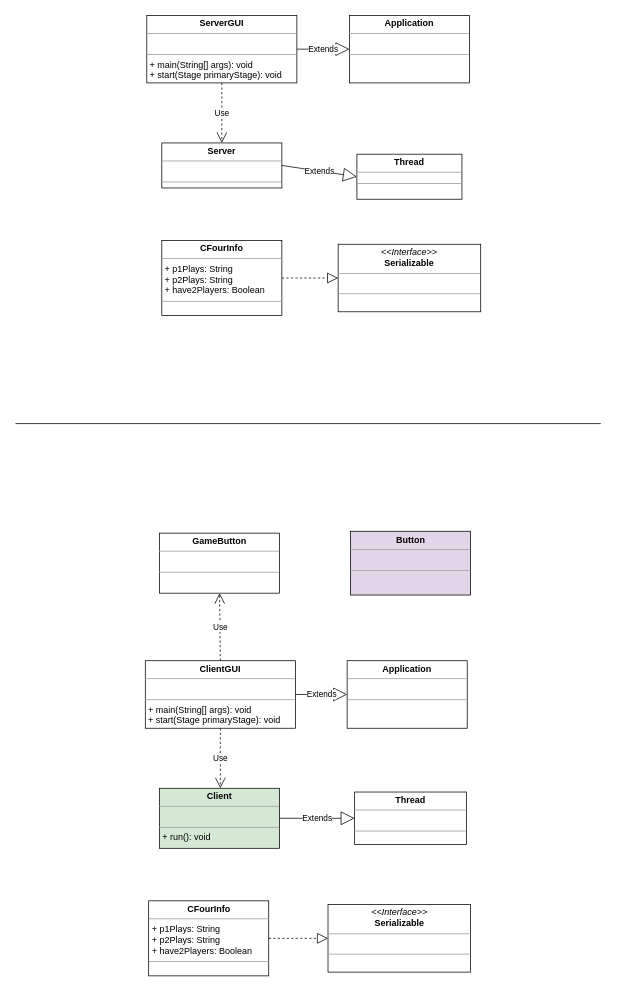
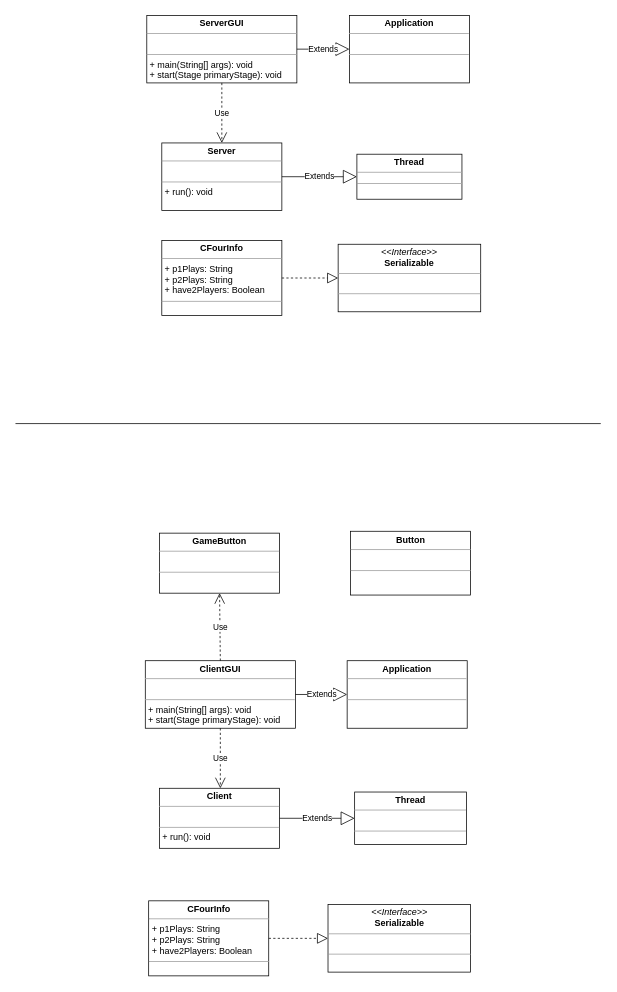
  <mxCell id="0" />
  <mxCell id="1" parent="0" />
  <mxCell id="2" value="&lt;p style=&quot;margin:0px;margin-top:4px;text-align:center;&quot;&gt;&lt;b&gt;ServerGUI&lt;/b&gt;&lt;/p&gt;&lt;hr size=&quot;1&quot;&gt;&lt;p style=&quot;margin:0px;margin-left:4px;&quot;&gt;&lt;br&gt;&lt;/p&gt;&lt;hr size=&quot;1&quot;&gt;&lt;p style=&quot;margin:0px;margin-left:4px;&quot;&gt;+&amp;nbsp;main(String[] args): void&lt;/p&gt;&lt;p style=&quot;margin:0px;margin-left:4px;&quot;&gt;+&amp;nbsp;start(Stage primaryStage): void&lt;/p&gt;" style="verticalAlign=top;align=left;overflow=fill;fontSize=12;fontFamily=Helvetica;html=1;" vertex="1" parent="1"><mxGeometry x="195" y="20" width="200" height="90" as="geometry" /></mxCell>
  <mxCell id="3" value="&lt;p style=&quot;margin:0px;margin-top:4px;text-align:center;&quot;&gt;&lt;b&gt;Application&lt;/b&gt;&lt;/p&gt;&lt;hr size=&quot;1&quot;&gt;&lt;p style=&quot;margin:0px;margin-left:4px;&quot;&gt;&lt;br&gt;&lt;/p&gt;&lt;hr size=&quot;1&quot;&gt;&lt;p style=&quot;margin:0px;margin-left:4px;&quot;&gt;&lt;br&gt;&lt;/p&gt;" style="verticalAlign=top;align=left;overflow=fill;fontSize=12;fontFamily=Helvetica;html=1;" vertex="1" parent="1"><mxGeometry x="465" y="20" width="160" height="90" as="geometry" /></mxCell>
  <mxCell id="4" value="Extends" style="endArrow=block;endSize=16;endFill=0;html=1;rounded=0;exitX=1;exitY=0.5;exitDx=0;exitDy=0;entryX=0;entryY=0.5;entryDx=0;entryDy=0;" edge="1" parent="1" source="2" target="3"><mxGeometry width="160" relative="1" as="geometry"><mxPoint x="435" y="420" as="sourcePoint" /><mxPoint x="595" y="420" as="targetPoint" /></mxGeometry></mxCell>
- <mxCell id="5" value="&lt;p style=&quot;margin:0px;margin-top:4px;text-align:center;&quot;&gt;&lt;b&gt;Server&lt;/b&gt;&lt;/p&gt;&lt;hr size=&quot;1&quot;&gt;&lt;p style=&quot;margin:0px;margin-left:4px;&quot;&gt;&lt;br&gt;&lt;/p&gt;&lt;hr size=&quot;1&quot;&gt;&lt;p style=&quot;margin:0px;margin-left:4px;&quot;&gt;+ run(): void&lt;/p&gt;" style="verticalAlign=top;align=left;overflow=fill;fontSize=12;fontFamily=Helvetica;html=1;" vertex="1" parent="1"><mxGeometry x="215" y="190" width="160" height="60" as="geometry" /></mxCell>
+ <mxCell id="5" value="&lt;p style=&quot;margin:0px;margin-top:4px;text-align:center;&quot;&gt;&lt;b&gt;Server&lt;/b&gt;&lt;/p&gt;&lt;hr size=&quot;1&quot;&gt;&lt;p style=&quot;margin:0px;margin-left:4px;&quot;&gt;&lt;br&gt;&lt;/p&gt;&lt;hr size=&quot;1&quot;&gt;&lt;p style=&quot;margin:0px;margin-left:4px;&quot;&gt;+ run(): void&lt;/p&gt;" style="verticalAlign=top;align=left;overflow=fill;fontSize=12;fontFamily=Helvetica;html=1;" vertex="1" parent="1"><mxGeometry x="215" y="190" width="160" height="90" as="geometry" /></mxCell>
  <mxCell id="6" value="&lt;p style=&quot;margin:0px;margin-top:4px;text-align:center;&quot;&gt;&lt;b&gt;Thread&lt;/b&gt;&lt;/p&gt;&lt;hr size=&quot;1&quot;&gt;&lt;div style=&quot;height:2px;&quot;&gt;&lt;/div&gt;&lt;hr size=&quot;1&quot;&gt;&lt;div style=&quot;height:2px;&quot;&gt;&lt;/div&gt;" style="verticalAlign=top;align=left;overflow=fill;fontSize=12;fontFamily=Helvetica;html=1;" vertex="1" parent="1"><mxGeometry x="475" y="205" width="140" height="60" as="geometry" /></mxCell>
  <mxCell id="7" value="Extends" style="endArrow=block;endSize=16;endFill=0;html=1;rounded=0;exitX=1;exitY=0.5;exitDx=0;exitDy=0;entryX=0;entryY=0.5;entryDx=0;entryDy=0;" edge="1" parent="1" source="5" target="6"><mxGeometry width="160" relative="1" as="geometry"><mxPoint x="435" y="420" as="sourcePoint" /><mxPoint x="595" y="420" as="targetPoint" /></mxGeometry></mxCell>
  <mxCell id="8" value="Use" style="endArrow=open;endSize=12;dashed=1;html=1;rounded=0;exitX=0.5;exitY=1;exitDx=0;exitDy=0;entryX=0.5;entryY=0;entryDx=0;entryDy=0;" edge="1" parent="1" source="2" target="5"><mxGeometry width="160" relative="1" as="geometry"><mxPoint x="435" y="420" as="sourcePoint" /><mxPoint x="595" y="420" as="targetPoint" /></mxGeometry></mxCell>
  <mxCell id="9" value="&lt;p style=&quot;margin:0px;margin-top:4px;text-align:center;&quot;&gt;&lt;b&gt;CFourInfo&lt;/b&gt;&lt;/p&gt;&lt;hr size=&quot;1&quot;&gt;&lt;p style=&quot;margin:0px;margin-left:4px;&quot;&gt;+ p1Plays: String&lt;/p&gt;&lt;p style=&quot;margin:0px;margin-left:4px;&quot;&gt;+ p2Plays: String&lt;/p&gt;&lt;p style=&quot;margin:0px;margin-left:4px;&quot;&gt;+ have2Players: Boolean&lt;/p&gt;&lt;hr size=&quot;1&quot;&gt;&lt;p style=&quot;margin:0px;margin-left:4px;&quot;&gt;&lt;br&gt;&lt;/p&gt;" style="verticalAlign=top;align=left;overflow=fill;fontSize=12;fontFamily=Helvetica;html=1;" vertex="1" parent="1"><mxGeometry x="215" y="320" width="160" height="100" as="geometry" /></mxCell>
  <mxCell id="10" value="&lt;p style=&quot;margin:0px;margin-top:4px;text-align:center;&quot;&gt;&lt;i&gt;&amp;lt;&amp;lt;Interface&amp;gt;&amp;gt;&lt;/i&gt;&lt;br&gt;&lt;b&gt;Serializable&lt;/b&gt;&lt;/p&gt;&lt;hr size=&quot;1&quot;&gt;&lt;p style=&quot;margin:0px;margin-left:4px;&quot;&gt;&lt;br&gt;&lt;/p&gt;&lt;hr size=&quot;1&quot;&gt;&lt;p style=&quot;margin:0px;margin-left:4px;&quot;&gt;&lt;br&gt;&lt;/p&gt;" style="verticalAlign=top;align=left;overflow=fill;fontSize=12;fontFamily=Helvetica;html=1;" vertex="1" parent="1"><mxGeometry x="450" y="325" width="190" height="90" as="geometry" /></mxCell>
  <mxCell id="11" value="" style="endArrow=block;dashed=1;endFill=0;endSize=12;html=1;rounded=0;exitX=1;exitY=0.5;exitDx=0;exitDy=0;entryX=0;entryY=0.5;entryDx=0;entryDy=0;" edge="1" parent="1" source="9" target="10"><mxGeometry width="160" relative="1" as="geometry"><mxPoint x="276" y="400" as="sourcePoint" /><mxPoint x="436" y="400" as="targetPoint" /></mxGeometry></mxCell>
  <mxCell id="12" value="" style="line;strokeWidth=1;fillColor=none;align=left;verticalAlign=middle;spacingTop=-1;spacingLeft=3;spacingRight=3;rotatable=0;labelPosition=right;points=[];portConstraint=eastwest;strokeColor=inherit;" vertex="1" parent="1"><mxGeometry x="20" y="560" width="780" height="8" as="geometry" /></mxCell>
  <mxCell id="13" value="&lt;p style=&quot;margin:0px;margin-top:4px;text-align:center;&quot;&gt;&lt;b&gt;ClientGUI&lt;/b&gt;&lt;/p&gt;&lt;hr size=&quot;1&quot;&gt;&lt;p style=&quot;margin:0px;margin-left:4px;&quot;&gt;&lt;br&gt;&lt;/p&gt;&lt;hr size=&quot;1&quot;&gt;&lt;p style=&quot;margin:0px;margin-left:4px;&quot;&gt;+&amp;nbsp;&lt;span style=&quot;background-color: initial;&quot;&gt;main(String[] args): void&lt;/span&gt;&lt;/p&gt;&lt;p style=&quot;margin: 0px 0px 0px 4px;&quot;&gt;+&amp;nbsp;start(Stage primaryStage): void&lt;/p&gt;" style="verticalAlign=top;align=left;overflow=fill;fontSize=12;fontFamily=Helvetica;html=1;" vertex="1" parent="1"><mxGeometry x="193" y="880" width="200" height="90" as="geometry" /></mxCell>
  <mxCell id="14" value="&lt;p style=&quot;margin:0px;margin-top:4px;text-align:center;&quot;&gt;&lt;b&gt;Application&lt;/b&gt;&lt;/p&gt;&lt;hr size=&quot;1&quot;&gt;&lt;p style=&quot;margin:0px;margin-left:4px;&quot;&gt;&lt;br&gt;&lt;/p&gt;&lt;hr size=&quot;1&quot;&gt;&lt;p style=&quot;margin:0px;margin-left:4px;&quot;&gt;&lt;br&gt;&lt;/p&gt;" style="verticalAlign=top;align=left;overflow=fill;fontSize=12;fontFamily=Helvetica;html=1;" vertex="1" parent="1"><mxGeometry x="462" y="880" width="160" height="90" as="geometry" /></mxCell>
  <mxCell id="15" value="Extends" style="endArrow=block;endSize=16;endFill=0;html=1;rounded=0;exitX=1;exitY=0.5;exitDx=0;exitDy=0;entryX=0;entryY=0.5;entryDx=0;entryDy=0;" edge="1" parent="1" source="13" target="14"><mxGeometry width="160" relative="1" as="geometry"><mxPoint x="333" y="830" as="sourcePoint" /><mxPoint x="493" y="830" as="targetPoint" /></mxGeometry></mxCell>
- <mxCell id="16" value="&lt;p style=&quot;margin:0px;margin-top:4px;text-align:center;&quot;&gt;&lt;b&gt;Client&lt;/b&gt;&lt;/p&gt;&lt;hr size=&quot;1&quot;&gt;&lt;p style=&quot;margin:0px;margin-left:4px;&quot;&gt;&lt;br&gt;&lt;/p&gt;&lt;hr size=&quot;1&quot;&gt;&lt;p style=&quot;margin:0px;margin-left:4px;&quot;&gt;+ run(): void&lt;/p&gt;" style="verticalAlign=top;align=left;overflow=fill;fontSize=12;fontFamily=Helvetica;html=1;fillColor=#d5e8d4;" vertex="1" parent="1"><mxGeometry x="212" y="1050" width="160" height="80" as="geometry" /></mxCell>
+ <mxCell id="16" value="&lt;p style=&quot;margin:0px;margin-top:4px;text-align:center;&quot;&gt;&lt;b&gt;Client&lt;/b&gt;&lt;/p&gt;&lt;hr size=&quot;1&quot;&gt;&lt;p style=&quot;margin:0px;margin-left:4px;&quot;&gt;&lt;br&gt;&lt;/p&gt;&lt;hr size=&quot;1&quot;&gt;&lt;p style=&quot;margin:0px;margin-left:4px;&quot;&gt;+ run(): void&lt;/p&gt;" style="verticalAlign=top;align=left;overflow=fill;fontSize=12;fontFamily=Helvetica;html=1;" vertex="1" parent="1"><mxGeometry x="212" y="1050" width="160" height="80" as="geometry" /></mxCell>
  <mxCell id="17" value="&lt;p style=&quot;margin:0px;margin-top:4px;text-align:center;&quot;&gt;&lt;b&gt;Thread&lt;/b&gt;&lt;/p&gt;&lt;hr size=&quot;1&quot;&gt;&lt;p style=&quot;margin:0px;margin-left:4px;&quot;&gt;&lt;br&gt;&lt;/p&gt;&lt;hr size=&quot;1&quot;&gt;&lt;p style=&quot;margin:0px;margin-left:4px;&quot;&gt;&lt;br&gt;&lt;/p&gt;" style="verticalAlign=top;align=left;overflow=fill;fontSize=12;fontFamily=Helvetica;html=1;" vertex="1" parent="1"><mxGeometry x="472" y="1055" width="149" height="70" as="geometry" /></mxCell>
  <mxCell id="18" value="Extends" style="endArrow=block;endSize=16;endFill=0;html=1;rounded=0;exitX=1;exitY=0.5;exitDx=0;exitDy=0;entryX=0;entryY=0.5;entryDx=0;entryDy=0;" edge="1" parent="1" source="16" target="17"><mxGeometry width="160" relative="1" as="geometry"><mxPoint x="323" y="830" as="sourcePoint" /><mxPoint x="483" y="830" as="targetPoint" /></mxGeometry></mxCell>
  <mxCell id="19" value="Use" style="endArrow=open;endSize=12;dashed=1;html=1;rounded=0;exitX=0.5;exitY=1;exitDx=0;exitDy=0;" edge="1" parent="1" source="13"><mxGeometry width="160" relative="1" as="geometry"><mxPoint x="323" y="830" as="sourcePoint" /><mxPoint x="293" y="1050" as="targetPoint" /></mxGeometry></mxCell>
  <mxCell id="20" value="&lt;p style=&quot;margin:0px;margin-top:4px;text-align:center;&quot;&gt;&lt;b&gt;GameButton&lt;/b&gt;&lt;/p&gt;&lt;hr size=&quot;1&quot;&gt;&lt;p style=&quot;margin:0px;margin-left:4px;&quot;&gt;&lt;br&gt;&lt;/p&gt;&lt;hr size=&quot;1&quot;&gt;&lt;p style=&quot;margin:0px;margin-left:4px;&quot;&gt;&lt;br&gt;&lt;/p&gt;" style="verticalAlign=top;align=left;overflow=fill;fontSize=12;fontFamily=Helvetica;html=1;" vertex="1" parent="1"><mxGeometry x="212" y="710" width="160" height="80" as="geometry" /></mxCell>
- <mxCell id="21" value="&lt;p style=&quot;margin:0px;margin-top:4px;text-align:center;&quot;&gt;&lt;b&gt;Button&lt;/b&gt;&lt;/p&gt;&lt;hr size=&quot;1&quot;&gt;&lt;p style=&quot;margin:0px;margin-left:4px;&quot;&gt;&lt;br&gt;&lt;/p&gt;&lt;hr size=&quot;1&quot;&gt;&lt;p style=&quot;margin:0px;margin-left:4px;&quot;&gt;&lt;br&gt;&lt;/p&gt;" style="verticalAlign=top;align=left;overflow=fill;fontSize=12;fontFamily=Helvetica;html=1;fillColor=#e1d5e7;" vertex="1" parent="1"><mxGeometry x="466.5" y="707.5" width="160" height="85" as="geometry" /></mxCell>
+ <mxCell id="21" value="&lt;p style=&quot;margin:0px;margin-top:4px;text-align:center;&quot;&gt;&lt;b&gt;Button&lt;/b&gt;&lt;/p&gt;&lt;hr size=&quot;1&quot;&gt;&lt;p style=&quot;margin:0px;margin-left:4px;&quot;&gt;&lt;br&gt;&lt;/p&gt;&lt;hr size=&quot;1&quot;&gt;&lt;p style=&quot;margin:0px;margin-left:4px;&quot;&gt;&lt;br&gt;&lt;/p&gt;" style="verticalAlign=top;align=left;overflow=fill;fontSize=12;fontFamily=Helvetica;html=1;" vertex="1" parent="1"><mxGeometry x="466.5" y="707.5" width="160" height="85" as="geometry" /></mxCell>
  <mxCell id="22" value="Use" style="endArrow=open;endSize=12;dashed=1;html=1;rounded=0;exitX=0.5;exitY=0;exitDx=0;exitDy=0;entryX=0.5;entryY=1;entryDx=0;entryDy=0;" edge="1" parent="1" source="13" target="20"><mxGeometry width="160" relative="1" as="geometry"><mxPoint x="324" y="990" as="sourcePoint" /><mxPoint x="484" y="990" as="targetPoint" /></mxGeometry></mxCell>
  <mxCell id="23" value="&lt;p style=&quot;margin:0px;margin-top:4px;text-align:center;&quot;&gt;&lt;b&gt;CFourInfo&lt;/b&gt;&lt;/p&gt;&lt;hr size=&quot;1&quot;&gt;&lt;p style=&quot;margin:0px;margin-left:4px;&quot;&gt;+ p1Plays: String&lt;/p&gt;&lt;p style=&quot;margin:0px;margin-left:4px;&quot;&gt;+ p2Plays: String&lt;/p&gt;&lt;p style=&quot;margin:0px;margin-left:4px;&quot;&gt;+ have2Players: Boolean&lt;/p&gt;&lt;hr size=&quot;1&quot;&gt;&lt;p style=&quot;margin:0px;margin-left:4px;&quot;&gt;&lt;br&gt;&lt;/p&gt;" style="verticalAlign=top;align=left;overflow=fill;fontSize=12;fontFamily=Helvetica;html=1;" vertex="1" parent="1"><mxGeometry x="197.5" y="1200" width="160" height="100" as="geometry" /></mxCell>
  <mxCell id="24" value="&lt;p style=&quot;margin:0px;margin-top:4px;text-align:center;&quot;&gt;&lt;i&gt;&amp;lt;&amp;lt;Interface&amp;gt;&amp;gt;&lt;/i&gt;&lt;br&gt;&lt;b&gt;Serializable&lt;/b&gt;&lt;/p&gt;&lt;hr size=&quot;1&quot;&gt;&lt;p style=&quot;margin:0px;margin-left:4px;&quot;&gt;&lt;br&gt;&lt;/p&gt;&lt;hr size=&quot;1&quot;&gt;&lt;p style=&quot;margin:0px;margin-left:4px;&quot;&gt;&lt;br&gt;&lt;/p&gt;" style="verticalAlign=top;align=left;overflow=fill;fontSize=12;fontFamily=Helvetica;html=1;" vertex="1" parent="1"><mxGeometry x="436.5" y="1205" width="190" height="90" as="geometry" /></mxCell>
  <mxCell id="25" value="" style="endArrow=block;dashed=1;endFill=0;endSize=12;html=1;rounded=0;exitX=1;exitY=0.5;exitDx=0;exitDy=0;entryX=0;entryY=0.5;entryDx=0;entryDy=0;" edge="1" parent="1" source="23" target="24"><mxGeometry width="160" relative="1" as="geometry"><mxPoint x="258.5" y="1280" as="sourcePoint" /><mxPoint x="418.5" y="1280" as="targetPoint" /></mxGeometry></mxCell>
